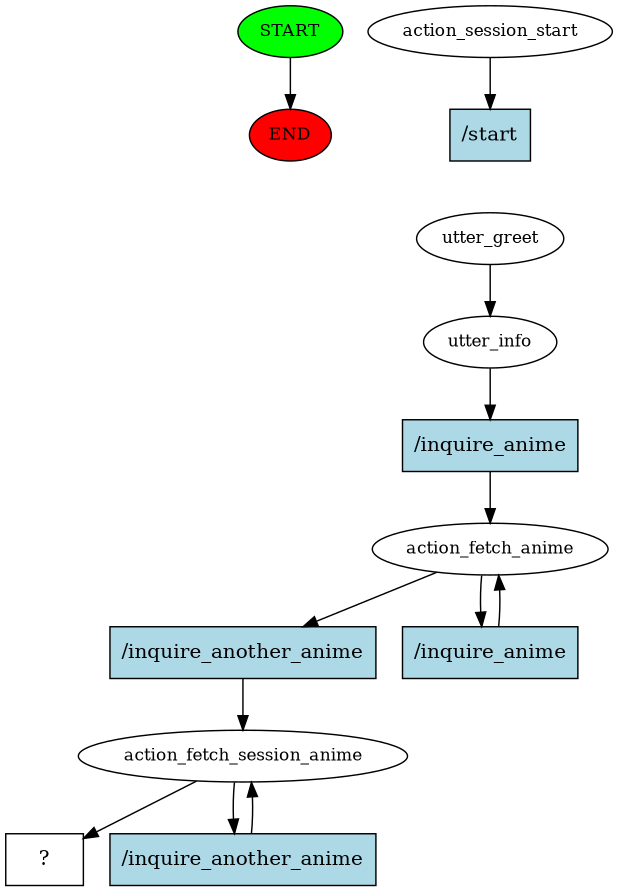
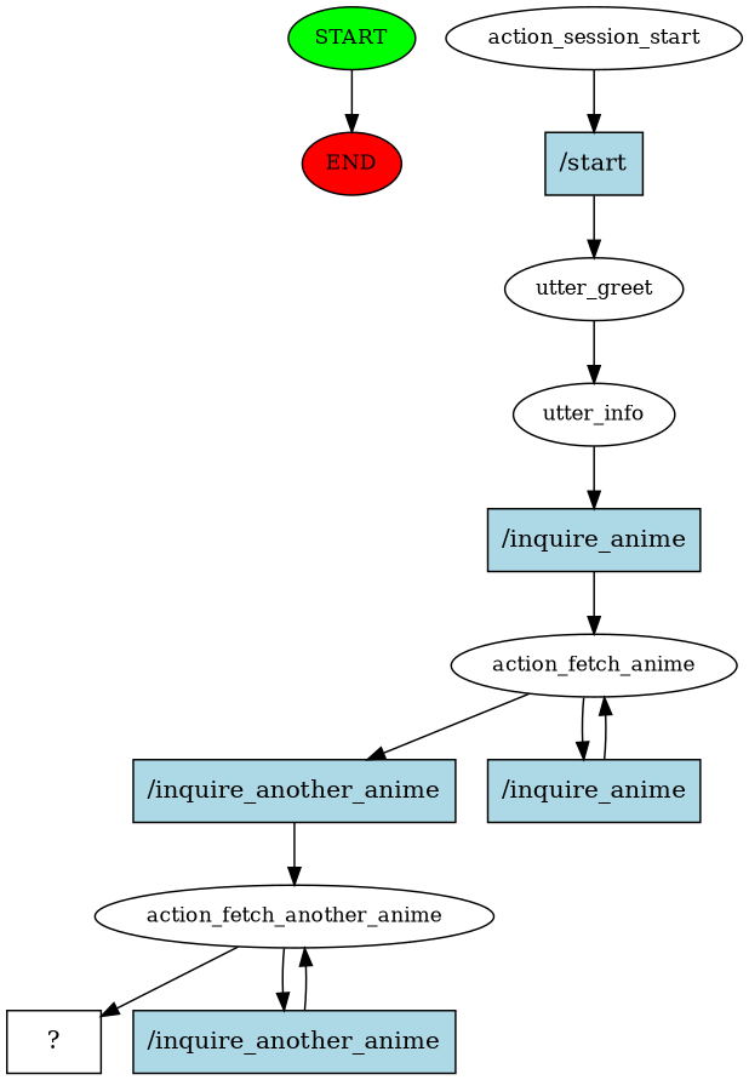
  digraph {
    node [fontsize=12 style=filled]
    n1 [fillcolor=green label=START]
    n2 [fillcolor=red label=END]
    n3 [label=action_session_start style=""]
    n4 [fillcolor=lightblue label="/start" shape=rect fontsize=""]
    n5 [label=utter_greet style=""]
    n6 [label=utter_info style=""]
    n7 [fillcolor=lightblue label="/inquire_anime" shape=rect fontsize=""]
    n8 [label=action_fetch_anime style=""]
    n9 [fillcolor=lightblue label="/inquire_another_anime" shape=rect fontsize=""]
    n10 [fillcolor=lightblue label="/inquire_anime" shape=rect fontsize=""]
-   n11 [label=action_fetch_session_anime style=""]
+   n11 [label=action_fetch_another_anime style=""]
    n12 [label="  ?  " shape=rect fontsize="" style=""]
    n13 [fillcolor=lightblue label="/inquire_another_anime" shape=rect fontsize=""]
    n1 -> n2
    n3 -> n4
+   n4 -> n5
    n5 -> n6
    n6 -> n7
    n7 -> n8
    n8 -> n9
    n8 -> n10
    n9 -> n11
    n10 -> n8
    n11 -> n12
    n11 -> n13
    n13 -> n11
  }
